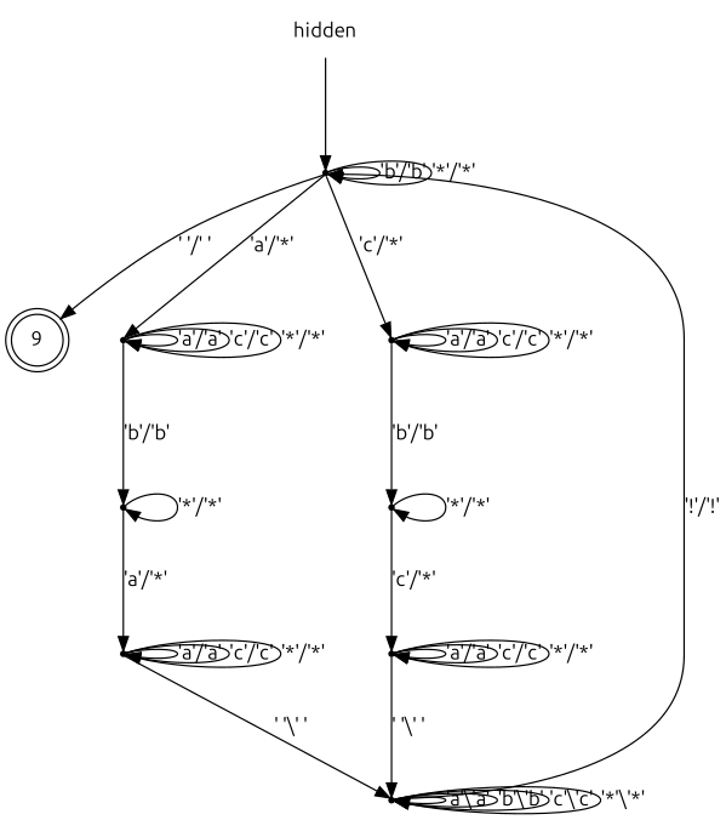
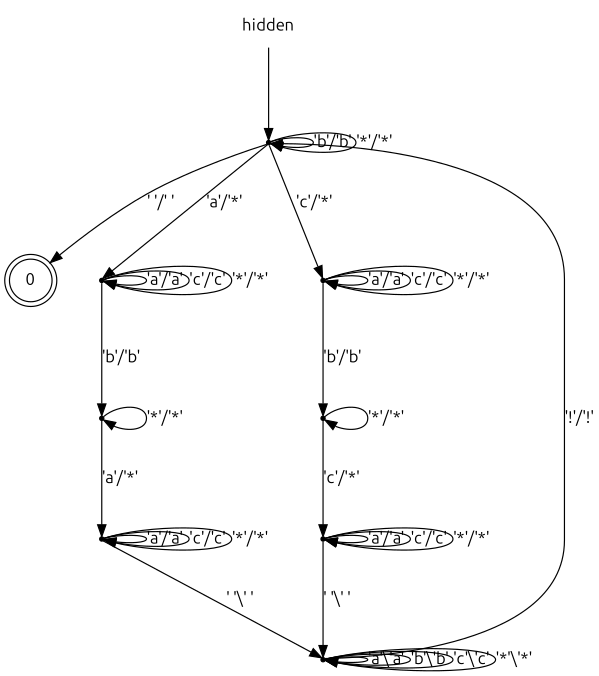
  digraph {
    nodesep=.5
    rankdir=TB
    ranksep=1
    fontname=Ubuntu
    node [shape=point fontname=Ubuntu]
    edge [fontname=Ubuntu]
    hidden [shape=plaintext]
    1
-   9 [shape=doublecircle]
+   9 [shape=doublecircle label=0]
    2
    5
    3
    4
    8
    6
    7
    hidden -> 1
    1 -> 1 [label="'b'/'b'"]
    1 -> 1 [label="'*'/'*'"]
    1 -> 9 [label="' '/' '"]
    1 -> 2 [label="'a'/'*'"]
    1 -> 5 [label="'c'/'*'"]
    2 -> 2 [label="'a'/'a'"]
    2 -> 2 [label="'c'/'c'"]
    2 -> 2 [label="'*'/'*'"]
    2 -> 3 [label="'b'/'b'"]
    5 -> 5 [label="'a'/'a'"]
    5 -> 5 [label="'c'/'c'"]
    5 -> 5 [label="'*'/'*'"]
    5 -> 6 [label="'b'/'b'"]
    3 -> 3 [label="'*'/'*'"]
    3 -> 4 [label="'a'/'*'"]
    4 -> 4 [label="'a'/'a'"]
    4 -> 4 [label="'c'/'c'"]
    4 -> 4 [label="'*'/'*'"]
    4 -> 8 [label="' '\\' '"]
    8 -> 1 [label="'!'/'!'"]
    8 -> 8 [label="'a'\\'a'"]
    8 -> 8 [label="'b'\\'b'"]
    8 -> 8 [label="'c'\\'c'"]
    8 -> 8 [label="'*'\\'*'"]
    6 -> 6 [label="'*'/'*'"]
    6 -> 7 [label="'c'/'*'"]
    7 -> 8 [label="' '\\' '"]
    7 -> 7 [label="'a'/'a'"]
    7 -> 7 [label="'c'/'c'"]
    7 -> 7 [label="'*'/'*'"]
  }
